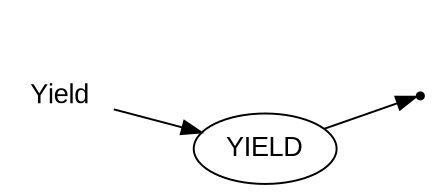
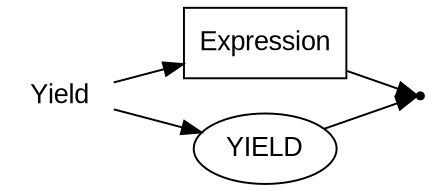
  digraph {
    rankdir=LR
    node [fontname=Arial]
    n1 [label=Yield shape=plaintext]
+   n2 [label=Expression shape=box]
    n3 [label=YIELD shape=oval]
    end [shape=point]
+   n1 -> n2
    n1 -> n3
+   n2 -> end
    n3 -> end
  }
